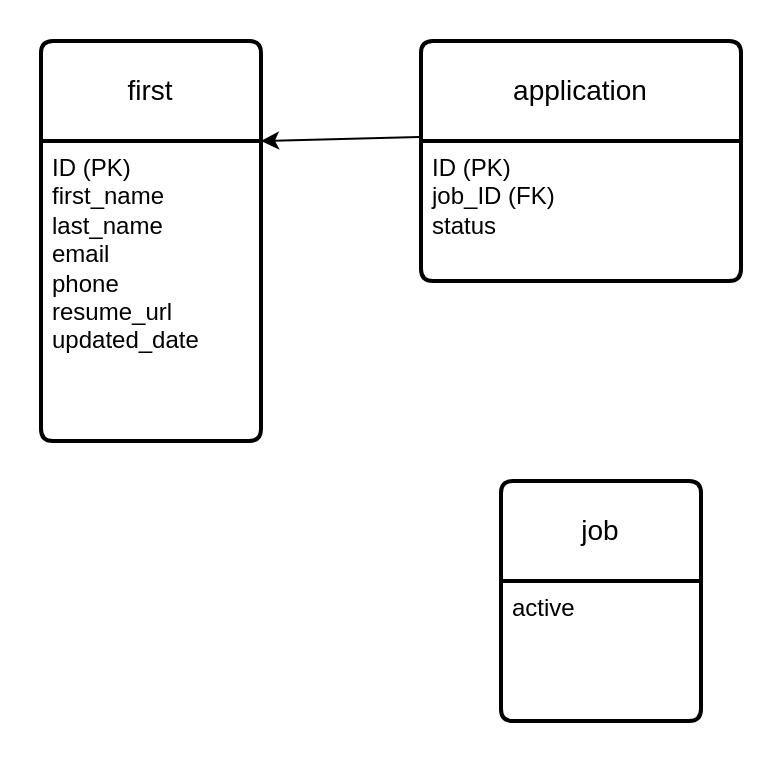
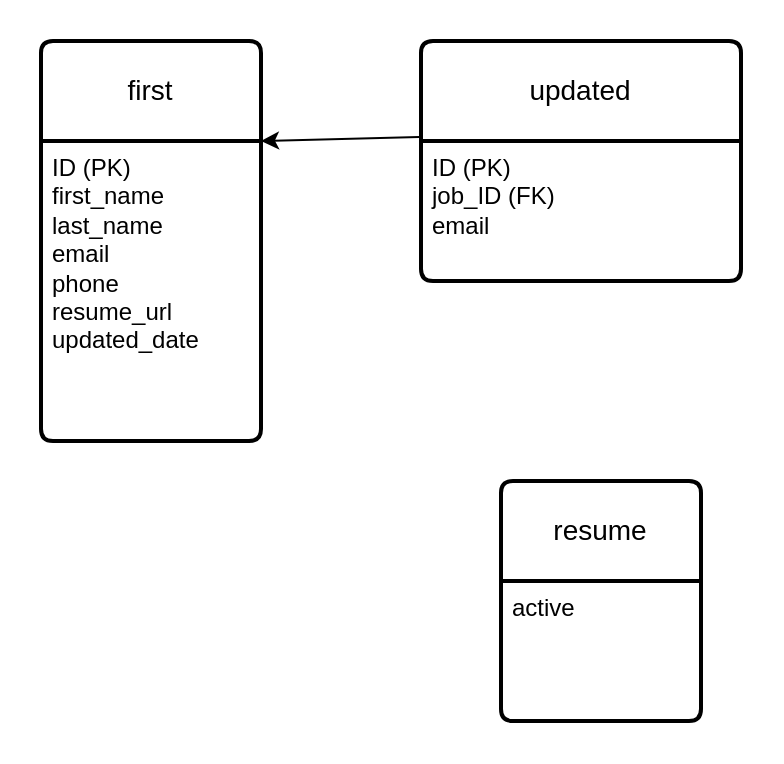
  <mxCell id="0" />
  <mxCell id="1" parent="0" />
  <mxCell id="2" value="first" style="swimlane;childLayout=stackLayout;horizontal=1;startSize=50;horizontalStack=0;rounded=1;fontSize=14;fontStyle=0;strokeWidth=2;resizeParent=0;resizeLast=1;shadow=0;dashed=0;align=center;arcSize=4;whiteSpace=wrap;html=1;" vertex="1" parent="1"><mxGeometry x="20" y="20" width="110" height="200" as="geometry" /></mxCell>
  <mxCell id="3" value="ID (PK)&lt;div&gt;first_name&lt;/div&gt;&lt;div&gt;last_name&lt;/div&gt;&lt;div&gt;email&lt;/div&gt;&lt;div&gt;phone&lt;/div&gt;&lt;div&gt;resume_url&lt;/div&gt;&lt;div&gt;updated_date&lt;/div&gt;" style="align=left;strokeColor=none;fillColor=none;spacingLeft=4;spacingRight=4;fontSize=12;verticalAlign=top;resizable=0;rotatable=0;part=1;html=1;whiteSpace=wrap;" vertex="1" parent="2"><mxGeometry y="50" width="110" height="150" as="geometry" /></mxCell>
- <mxCell id="4" value="application" style="swimlane;childLayout=stackLayout;horizontal=1;startSize=50;horizontalStack=0;rounded=1;fontSize=14;fontStyle=0;strokeWidth=2;resizeParent=0;resizeLast=1;shadow=0;dashed=0;align=center;arcSize=4;whiteSpace=wrap;html=1;" vertex="1" parent="1"><mxGeometry x="210" y="20" width="160" height="120" as="geometry" /></mxCell>
- <mxCell id="5" value="&lt;div&gt;ID (PK)&lt;/div&gt;&lt;div&gt;job_ID (FK)&lt;/div&gt;&lt;div&gt;status&lt;/div&gt;&lt;div&gt;&lt;br&gt;&lt;/div&gt;" style="align=left;strokeColor=none;fillColor=none;spacingLeft=4;spacingRight=4;fontSize=12;verticalAlign=top;resizable=0;rotatable=0;part=1;html=1;whiteSpace=wrap;" vertex="1" parent="4"><mxGeometry y="50" width="160" height="70" as="geometry" /></mxCell>
- <mxCell id="6" value="job" style="swimlane;childLayout=stackLayout;horizontal=1;startSize=50;horizontalStack=0;rounded=1;fontSize=14;fontStyle=0;strokeWidth=2;resizeParent=0;resizeLast=1;shadow=0;dashed=0;align=center;arcSize=4;whiteSpace=wrap;html=1;" vertex="1" parent="1"><mxGeometry x="250" y="240" width="100" height="120" as="geometry" /></mxCell>
+ <mxCell id="4" value="updated" style="swimlane;childLayout=stackLayout;horizontal=1;startSize=50;horizontalStack=0;rounded=1;fontSize=14;fontStyle=0;strokeWidth=2;resizeParent=0;resizeLast=1;shadow=0;dashed=0;align=center;arcSize=4;whiteSpace=wrap;html=1;" vertex="1" parent="1"><mxGeometry x="210" y="20" width="160" height="120" as="geometry" /></mxCell>
+ <mxCell id="5" value="&lt;div&gt;ID (PK)&lt;/div&gt;&lt;div&gt;job_ID (FK)&lt;/div&gt;&lt;div&gt;email&lt;/div&gt;&lt;div&gt;&lt;br&gt;&lt;/div&gt;" style="align=left;strokeColor=none;fillColor=none;spacingLeft=4;spacingRight=4;fontSize=12;verticalAlign=top;resizable=0;rotatable=0;part=1;html=1;whiteSpace=wrap;" vertex="1" parent="4"><mxGeometry y="50" width="160" height="70" as="geometry" /></mxCell>
+ <mxCell id="6" value="resume" style="swimlane;childLayout=stackLayout;horizontal=1;startSize=50;horizontalStack=0;rounded=1;fontSize=14;fontStyle=0;strokeWidth=2;resizeParent=0;resizeLast=1;shadow=0;dashed=0;align=center;arcSize=4;whiteSpace=wrap;html=1;" vertex="1" parent="1"><mxGeometry x="250" y="240" width="100" height="120" as="geometry" /></mxCell>
  <mxCell id="7" value="active" style="align=left;strokeColor=none;fillColor=none;spacingLeft=4;spacingRight=4;fontSize=12;verticalAlign=top;resizable=0;rotatable=0;part=1;html=1;whiteSpace=wrap;" vertex="1" parent="6"><mxGeometry y="50" width="100" height="70" as="geometry" /></mxCell>
  <mxCell id="8" value="" style="endArrow=classic;html=1;rounded=0;exitX=-0.006;exitY=0.4;exitDx=0;exitDy=0;exitPerimeter=0;entryX=1;entryY=0;entryDx=0;entryDy=0;" edge="1" parent="1" source="4" target="3"><mxGeometry width="50" height="50" relative="1" as="geometry"><mxPoint x="360" y="340" as="sourcePoint" /><mxPoint x="410" y="290" as="targetPoint" /></mxGeometry></mxCell>
